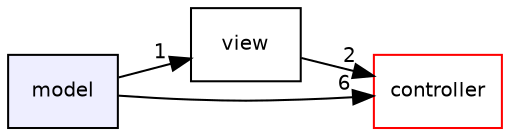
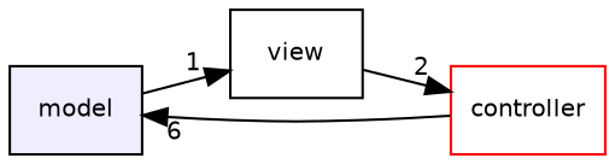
  digraph {
    compound=true
    rankdir=LR
    node [fontname=Helvetica fontsize=10 shape=box style=filled]
    edge [labeldistance=1.5 labelfontname=Helvetica labelfontsize=10]
    n1 [fillcolor="#eeeeff" label=model pencolor=black]
    n2 [label=view style=""]
    n3 [color=red fillcolor=white label=controller]
    n1 -> n2 [headlabel=1]
-   n1 -> n3 [headlabel=6]
+   n3 -> n1 [headlabel=6]
    n2 -> n3 [headlabel=2]
  }
